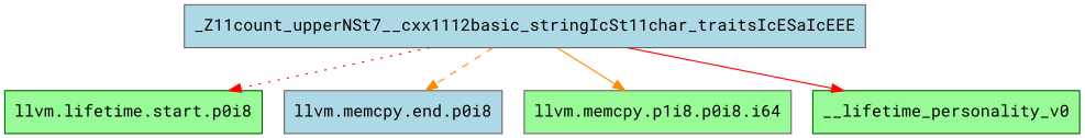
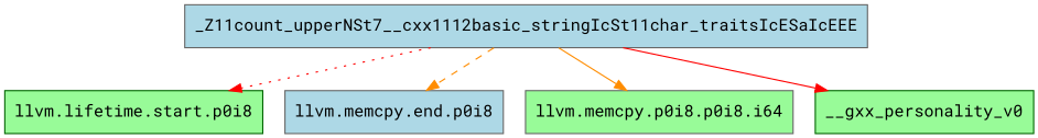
  digraph {
    fontname="Roboto Mono"
    node [color=gray40 fillcolor=palegreen fontname="Roboto Mono" shape=box style=filled]
    edge [color=red fontname="Roboto Mono" style=solid]
    n1 [fillcolor=lightblue label=_Z11count_upperNSt7__cxx1112basic_stringIcSt11char_traitsIcESaIcEEE]
    n2 [color=darkgreen label="llvm.lifetime.start.p0i8"]
    n3 [fillcolor=lightblue label="llvm.memcpy.end.p0i8"]
-   n4 [label="llvm.memcpy.p1i8.p0i8.i64"]
-   n5 [color=darkgreen label=__lifetime_personality_v0]
+   n4 [label="llvm.memcpy.p0i8.p0i8.i64"]
+   n5 [color=darkgreen label=__gxx_personality_v0]
    n1 -> n2 [style=dotted]
    n1 -> n3 [color=darkorange style=dashed]
    n1 -> n4 [color=darkorange]
    n1 -> n5
  }
